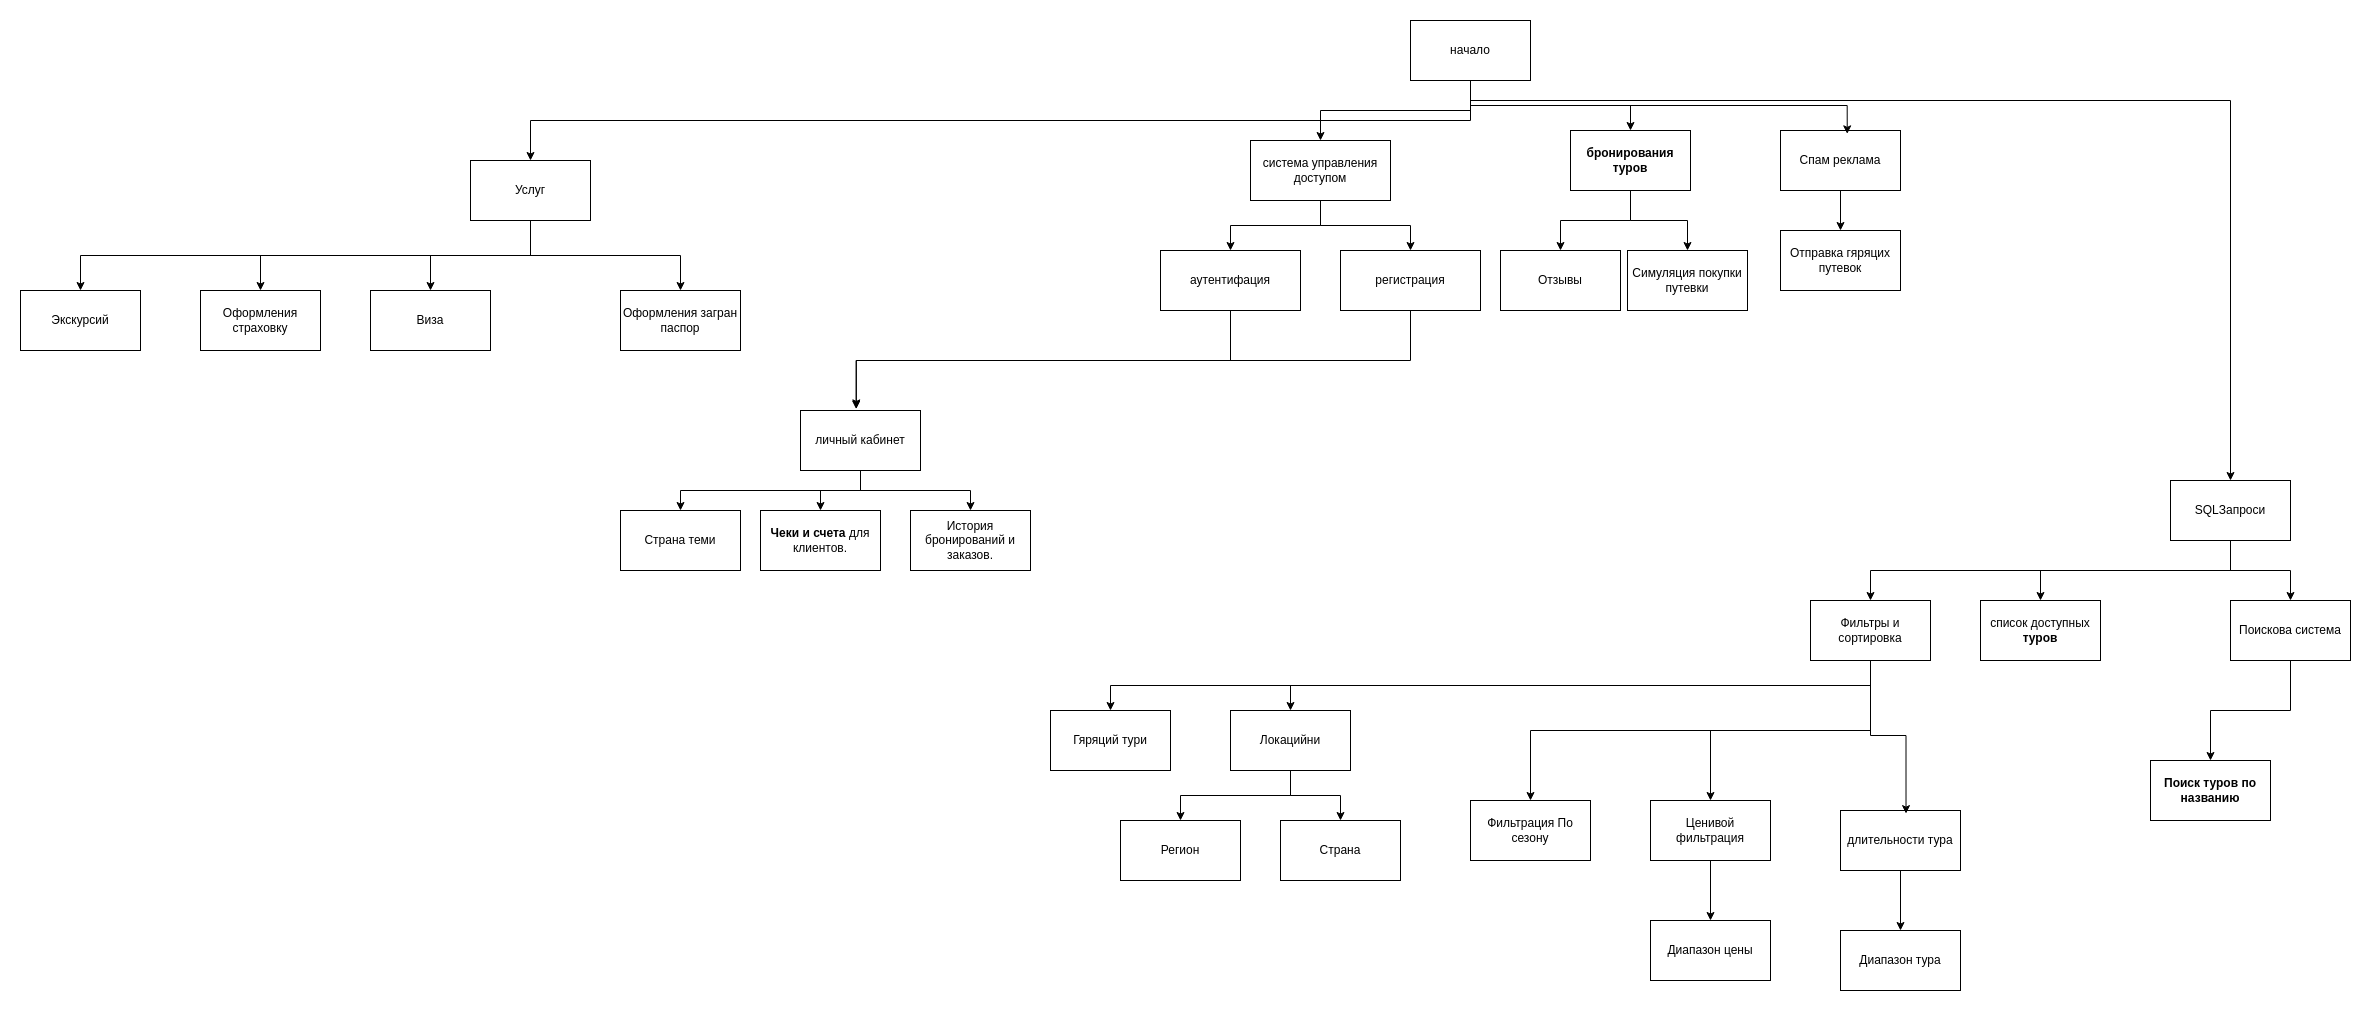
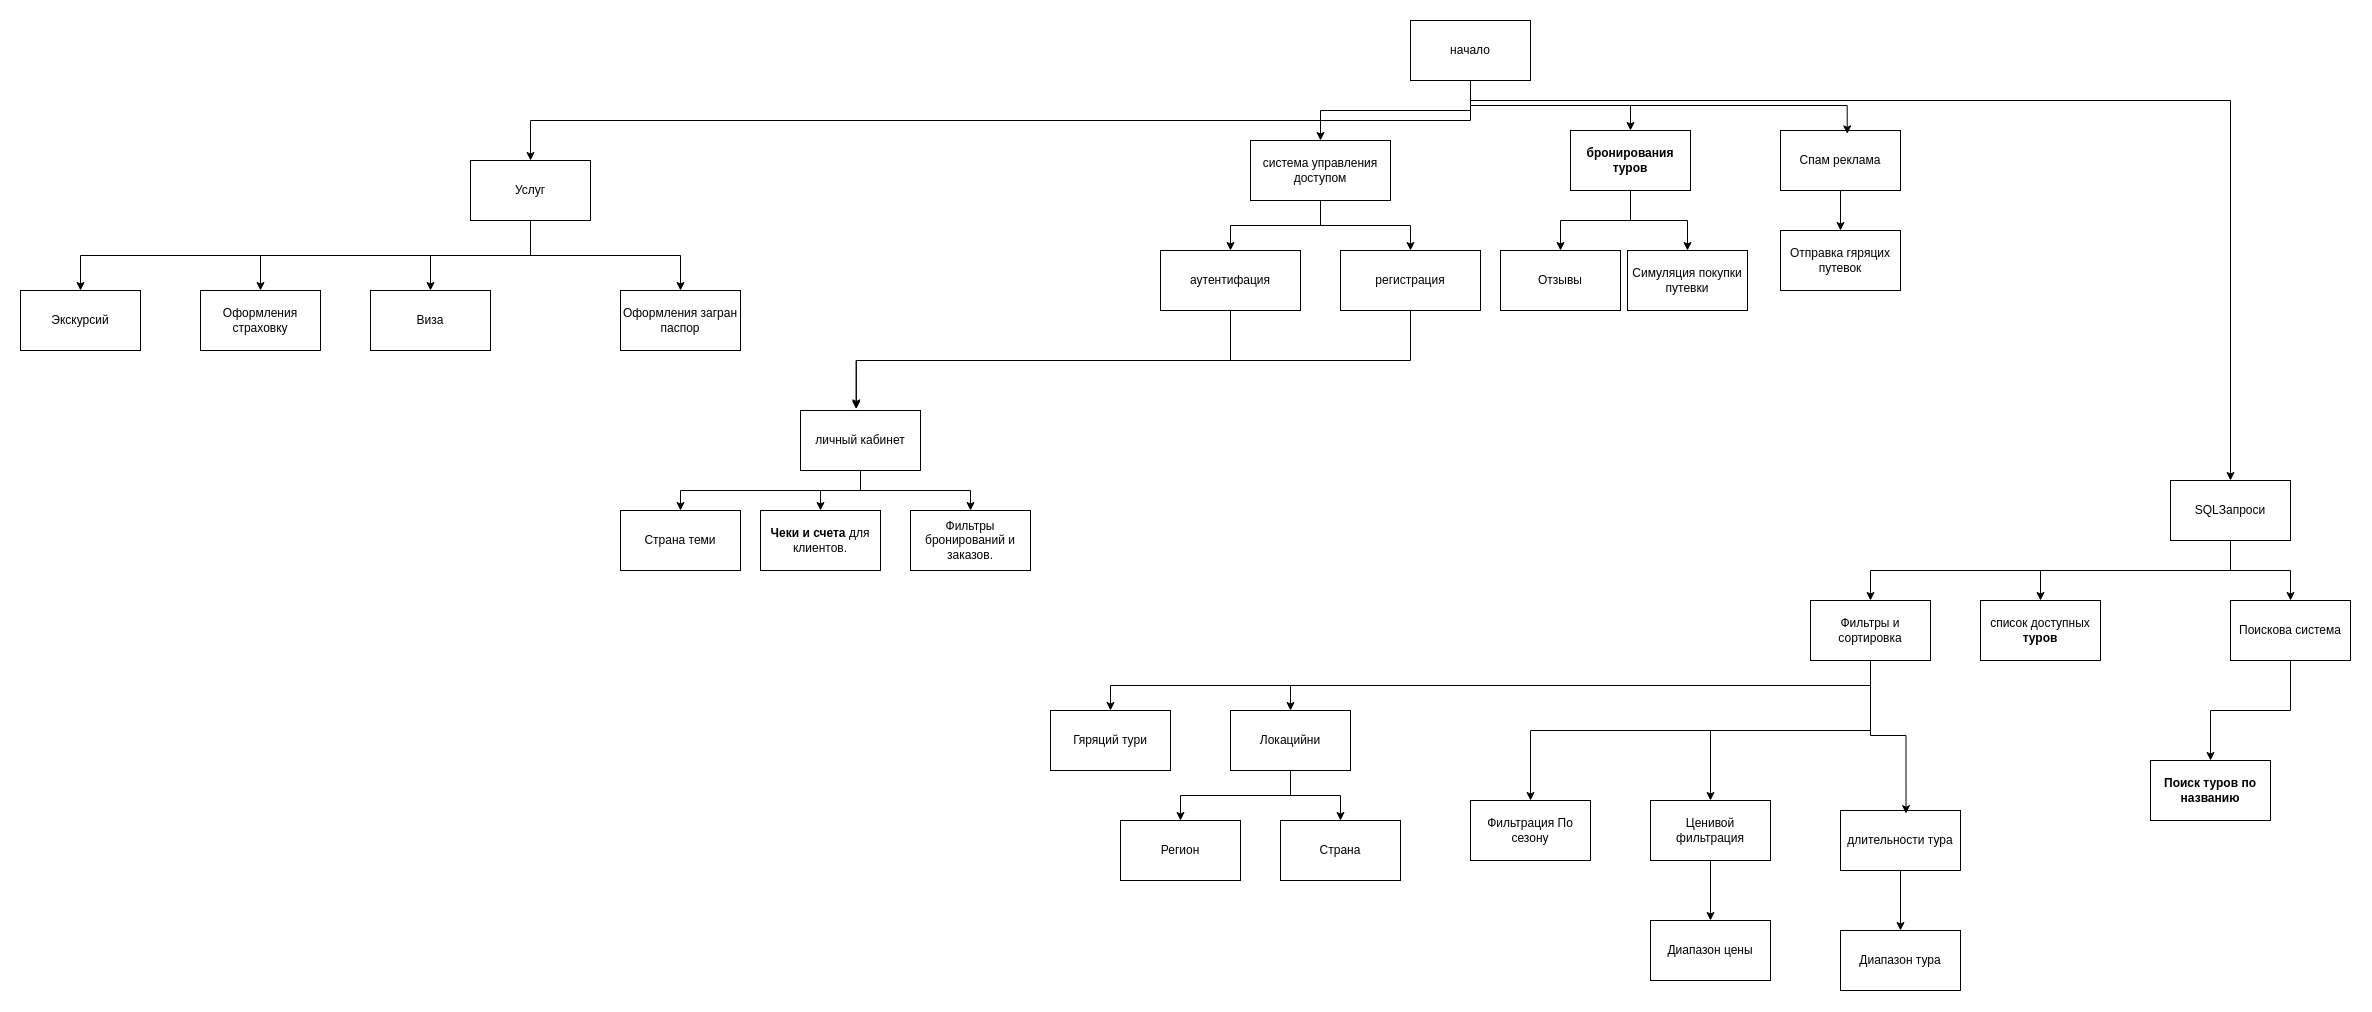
  <mxCell id="0" />
  <mxCell id="1" parent="0" />
  <mxCell id="2" style="edgeStyle=orthogonalEdgeStyle;rounded=0;orthogonalLoop=1;jettySize=auto;html=1;exitX=0.5;exitY=1;exitDx=0;exitDy=0;entryX=0.5;entryY=0;entryDx=0;entryDy=0;" parent="1" source="4" target="5" edge="1"><mxGeometry relative="1" as="geometry" /></mxCell>
  <mxCell id="3" style="edgeStyle=orthogonalEdgeStyle;rounded=0;orthogonalLoop=1;jettySize=auto;html=1;exitX=0.5;exitY=1;exitDx=0;exitDy=0;entryX=0.5;entryY=0;entryDx=0;entryDy=0;" parent="1" source="4" target="6" edge="1"><mxGeometry relative="1" as="geometry" /></mxCell>
  <mxCell id="4" value="система управления доступом" style="rounded=0;whiteSpace=wrap;html=1;" parent="1" vertex="1"><mxGeometry x="1250" y="140" width="140" height="60" as="geometry" /></mxCell>
  <mxCell id="5" value="аутентифация" style="rounded=0;whiteSpace=wrap;html=1;" parent="1" vertex="1"><mxGeometry x="1160" y="250" width="140" height="60" as="geometry" /></mxCell>
  <mxCell id="6" value="регистрация" style="rounded=0;whiteSpace=wrap;html=1;" parent="1" vertex="1"><mxGeometry x="1340" y="250" width="140" height="60" as="geometry" /></mxCell>
  <mxCell id="7" style="edgeStyle=orthogonalEdgeStyle;rounded=0;orthogonalLoop=1;jettySize=auto;html=1;exitX=0.5;exitY=1;exitDx=0;exitDy=0;" parent="1" source="10" target="40" edge="1"><mxGeometry relative="1" as="geometry" /></mxCell>
  <mxCell id="8" style="edgeStyle=orthogonalEdgeStyle;rounded=0;orthogonalLoop=1;jettySize=auto;html=1;exitX=0.5;exitY=1;exitDx=0;exitDy=0;entryX=0.5;entryY=0;entryDx=0;entryDy=0;" parent="1" source="10" target="43" edge="1"><mxGeometry relative="1" as="geometry" /></mxCell>
  <mxCell id="9" style="edgeStyle=orthogonalEdgeStyle;rounded=0;orthogonalLoop=1;jettySize=auto;html=1;exitX=0.5;exitY=1;exitDx=0;exitDy=0;entryX=0.5;entryY=0;entryDx=0;entryDy=0;" parent="1" source="10" target="41" edge="1"><mxGeometry relative="1" as="geometry" /></mxCell>
  <mxCell id="10" value="личный кабинет" style="rounded=0;whiteSpace=wrap;html=1;" parent="1" vertex="1"><mxGeometry x="800" y="410" width="120" height="60" as="geometry" /></mxCell>
  <mxCell id="11" value="&lt;strong data-end=&quot;145&quot; data-start=&quot;130&quot;&gt;Поиск туров по названию&lt;/strong&gt;" style="rounded=0;whiteSpace=wrap;html=1;" parent="1" vertex="1"><mxGeometry x="2150" y="760" width="120" height="60" as="geometry" /></mxCell>
  <mxCell id="12" style="edgeStyle=orthogonalEdgeStyle;rounded=0;orthogonalLoop=1;jettySize=auto;html=1;exitX=0.5;exitY=1;exitDx=0;exitDy=0;entryX=0.5;entryY=0;entryDx=0;entryDy=0;" parent="1" source="15" target="20" edge="1"><mxGeometry relative="1" as="geometry" /></mxCell>
  <mxCell id="13" style="edgeStyle=orthogonalEdgeStyle;rounded=0;orthogonalLoop=1;jettySize=auto;html=1;exitX=0.5;exitY=1;exitDx=0;exitDy=0;entryX=0.5;entryY=0;entryDx=0;entryDy=0;" parent="1" source="15" target="22" edge="1"><mxGeometry relative="1" as="geometry" /></mxCell>
  <mxCell id="14" style="edgeStyle=orthogonalEdgeStyle;rounded=0;orthogonalLoop=1;jettySize=auto;html=1;exitX=0.5;exitY=1;exitDx=0;exitDy=0;entryX=0.5;entryY=0;entryDx=0;entryDy=0;" parent="1" source="15" target="44" edge="1"><mxGeometry relative="1" as="geometry" /></mxCell>
  <mxCell id="15" value="SQLЗапроси" style="rounded=0;whiteSpace=wrap;html=1;" parent="1" vertex="1"><mxGeometry x="2170" y="480" width="120" height="60" as="geometry" /></mxCell>
  <mxCell id="16" style="edgeStyle=orthogonalEdgeStyle;rounded=0;orthogonalLoop=1;jettySize=auto;html=1;exitX=0.5;exitY=1;exitDx=0;exitDy=0;entryX=0.5;entryY=0;entryDx=0;entryDy=0;" parent="1" source="20" target="29" edge="1"><mxGeometry relative="1" as="geometry" /></mxCell>
  <mxCell id="17" style="edgeStyle=orthogonalEdgeStyle;rounded=0;orthogonalLoop=1;jettySize=auto;html=1;exitX=0.5;exitY=1;exitDx=0;exitDy=0;entryX=0.5;entryY=0;entryDx=0;entryDy=0;" parent="1" source="20" target="31" edge="1"><mxGeometry relative="1" as="geometry" /></mxCell>
  <mxCell id="18" style="edgeStyle=orthogonalEdgeStyle;rounded=0;orthogonalLoop=1;jettySize=auto;html=1;exitX=0.5;exitY=1;exitDx=0;exitDy=0;entryX=0.5;entryY=0;entryDx=0;entryDy=0;" edge="1" parent="1" source="20" target="58"><mxGeometry relative="1" as="geometry" /></mxCell>
  <mxCell id="19" style="edgeStyle=orthogonalEdgeStyle;rounded=0;orthogonalLoop=1;jettySize=auto;html=1;exitX=0.5;exitY=1;exitDx=0;exitDy=0;entryX=0.5;entryY=0;entryDx=0;entryDy=0;" edge="1" parent="1" source="20" target="65"><mxGeometry relative="1" as="geometry"><Array as="points"><mxPoint x="1870" y="730" /><mxPoint x="1530" y="730" /></Array></mxGeometry></mxCell>
  <mxCell id="20" value="Фильтры и сортировка" style="rounded=0;whiteSpace=wrap;html=1;" parent="1" vertex="1"><mxGeometry x="1810" y="600" width="120" height="60" as="geometry" /></mxCell>
  <mxCell id="21" style="edgeStyle=orthogonalEdgeStyle;rounded=0;orthogonalLoop=1;jettySize=auto;html=1;exitX=0.5;exitY=1;exitDx=0;exitDy=0;entryX=0.5;entryY=0;entryDx=0;entryDy=0;" parent="1" source="22" target="11" edge="1"><mxGeometry relative="1" as="geometry" /></mxCell>
  <mxCell id="22" value="Поискова система" style="rounded=0;whiteSpace=wrap;html=1;" parent="1" vertex="1"><mxGeometry x="2230" y="600" width="120" height="60" as="geometry" /></mxCell>
  <mxCell id="23" style="edgeStyle=orthogonalEdgeStyle;rounded=0;orthogonalLoop=1;jettySize=auto;html=1;exitX=0.5;exitY=1;exitDx=0;exitDy=0;entryX=0.464;entryY=-0.022;entryDx=0;entryDy=0;entryPerimeter=0;" parent="1" source="5" target="10" edge="1"><mxGeometry relative="1" as="geometry" /></mxCell>
  <mxCell id="24" style="edgeStyle=orthogonalEdgeStyle;rounded=0;orthogonalLoop=1;jettySize=auto;html=1;exitX=0.5;exitY=1;exitDx=0;exitDy=0;entryX=0.465;entryY=-0.043;entryDx=0;entryDy=0;entryPerimeter=0;" parent="1" source="6" target="10" edge="1"><mxGeometry relative="1" as="geometry" /></mxCell>
  <mxCell id="25" value="&lt;span data-end=&quot;541&quot; data-start=&quot;531&quot;&gt;Регион&lt;/span&gt;" style="rounded=0;whiteSpace=wrap;html=1;" parent="1" vertex="1"><mxGeometry x="1120" y="820" width="120" height="60" as="geometry" /></mxCell>
  <mxCell id="26" value="&lt;span data-end=&quot;489&quot; data-start=&quot;479&quot;&gt;Страна&lt;/span&gt;" style="rounded=0;whiteSpace=wrap;html=1;" parent="1" vertex="1"><mxGeometry x="1280" y="820" width="120" height="60" as="geometry" /></mxCell>
  <mxCell id="27" style="edgeStyle=orthogonalEdgeStyle;rounded=0;orthogonalLoop=1;jettySize=auto;html=1;exitX=0.5;exitY=1;exitDx=0;exitDy=0;entryX=0.5;entryY=0;entryDx=0;entryDy=0;" parent="1" source="29" target="25" edge="1"><mxGeometry relative="1" as="geometry" /></mxCell>
  <mxCell id="28" style="edgeStyle=orthogonalEdgeStyle;rounded=0;orthogonalLoop=1;jettySize=auto;html=1;exitX=0.5;exitY=1;exitDx=0;exitDy=0;" parent="1" source="29" target="26" edge="1"><mxGeometry relative="1" as="geometry" /></mxCell>
  <mxCell id="29" value="Локацийни" style="rounded=0;whiteSpace=wrap;html=1;" parent="1" vertex="1"><mxGeometry x="1230" y="710" width="120" height="60" as="geometry" /></mxCell>
  <mxCell id="30" style="edgeStyle=orthogonalEdgeStyle;rounded=0;orthogonalLoop=1;jettySize=auto;html=1;exitX=0.5;exitY=1;exitDx=0;exitDy=0;entryX=0.5;entryY=0;entryDx=0;entryDy=0;" parent="1" source="31" target="32" edge="1"><mxGeometry relative="1" as="geometry" /></mxCell>
  <mxCell id="31" value="Ценивой фильтрация" style="rounded=0;whiteSpace=wrap;html=1;" parent="1" vertex="1"><mxGeometry x="1650" y="800" width="120" height="60" as="geometry" /></mxCell>
  <mxCell id="32" value="Диапазон цены" style="rounded=0;whiteSpace=wrap;html=1;" parent="1" vertex="1"><mxGeometry x="1650" y="920" width="120" height="60" as="geometry" /></mxCell>
  <mxCell id="33" style="edgeStyle=orthogonalEdgeStyle;rounded=0;orthogonalLoop=1;jettySize=auto;html=1;exitX=0.5;exitY=1;exitDx=0;exitDy=0;entryX=0.5;entryY=0;entryDx=0;entryDy=0;" parent="1" source="34" target="35" edge="1"><mxGeometry relative="1" as="geometry" /></mxCell>
  <mxCell id="34" value="длительности тура" style="rounded=0;whiteSpace=wrap;html=1;" parent="1" vertex="1"><mxGeometry x="1840" y="810" width="120" height="60" as="geometry" /></mxCell>
  <mxCell id="35" value="Диапазон тура" style="rounded=0;whiteSpace=wrap;html=1;" parent="1" vertex="1"><mxGeometry x="1840" y="930" width="120" height="60" as="geometry" /></mxCell>
  <mxCell id="36" style="edgeStyle=orthogonalEdgeStyle;rounded=0;orthogonalLoop=1;jettySize=auto;html=1;exitX=0.5;exitY=1;exitDx=0;exitDy=0;entryX=0.546;entryY=0.052;entryDx=0;entryDy=0;entryPerimeter=0;" parent="1" source="20" target="34" edge="1"><mxGeometry relative="1" as="geometry" /></mxCell>
  <mxCell id="37" style="edgeStyle=orthogonalEdgeStyle;rounded=0;orthogonalLoop=1;jettySize=auto;html=1;exitX=0.5;exitY=1;exitDx=0;exitDy=0;" parent="1" source="39" target="42" edge="1"><mxGeometry relative="1" as="geometry" /></mxCell>
  <mxCell id="38" style="edgeStyle=orthogonalEdgeStyle;rounded=0;orthogonalLoop=1;jettySize=auto;html=1;exitX=0.5;exitY=1;exitDx=0;exitDy=0;" edge="1" parent="1" source="39" target="64"><mxGeometry relative="1" as="geometry" /></mxCell>
  <mxCell id="39" value="&lt;strong data-end=&quot;406&quot; data-start=&quot;384&quot;&gt;бронирования туров&lt;/strong&gt;" style="rounded=0;whiteSpace=wrap;html=1;" parent="1" vertex="1"><mxGeometry x="1570" y="130" width="120" height="60" as="geometry" /></mxCell>
- <mxCell id="40" value="История бронирований и заказов." style="rounded=0;whiteSpace=wrap;html=1;" parent="1" vertex="1"><mxGeometry x="910" y="510" width="120" height="60" as="geometry" /></mxCell>
+ <mxCell id="40" value="Фильтры бронирований и заказов." style="rounded=0;whiteSpace=wrap;html=1;" parent="1" vertex="1"><mxGeometry x="910" y="510" width="120" height="60" as="geometry" /></mxCell>
  <mxCell id="41" value="Страна теми" style="rounded=0;whiteSpace=wrap;html=1;" parent="1" vertex="1"><mxGeometry x="620" y="510" width="120" height="60" as="geometry" /></mxCell>
  <mxCell id="42" value="Отзывы" style="rounded=0;whiteSpace=wrap;html=1;" parent="1" vertex="1"><mxGeometry x="1500" y="250" width="120" height="60" as="geometry" /></mxCell>
  <mxCell id="43" value="&lt;strong data-end=&quot;1115&quot; data-start=&quot;1099&quot;&gt;Чеки и счета&lt;/strong&gt; для клиентов." style="rounded=0;whiteSpace=wrap;html=1;" parent="1" vertex="1"><mxGeometry x="760" y="510" width="120" height="60" as="geometry" /></mxCell>
  <mxCell id="44" value="список доступных &lt;strong data-end=&quot;784&quot; data-start=&quot;775&quot;&gt;туров&lt;/strong&gt;" style="rounded=0;whiteSpace=wrap;html=1;" parent="1" vertex="1"><mxGeometry x="1980" y="600" width="120" height="60" as="geometry" /></mxCell>
  <mxCell id="45" style="edgeStyle=orthogonalEdgeStyle;rounded=0;orthogonalLoop=1;jettySize=auto;html=1;exitX=0.5;exitY=1;exitDx=0;exitDy=0;entryX=0.5;entryY=0;entryDx=0;entryDy=0;" parent="1" source="49" target="4" edge="1"><mxGeometry relative="1" as="geometry" /></mxCell>
  <mxCell id="46" style="edgeStyle=orthogonalEdgeStyle;rounded=0;orthogonalLoop=1;jettySize=auto;html=1;exitX=0.5;exitY=1;exitDx=0;exitDy=0;" parent="1" source="49" target="39" edge="1"><mxGeometry relative="1" as="geometry" /></mxCell>
  <mxCell id="47" style="edgeStyle=orthogonalEdgeStyle;rounded=0;orthogonalLoop=1;jettySize=auto;html=1;exitX=0.5;exitY=1;exitDx=0;exitDy=0;entryX=0.5;entryY=0;entryDx=0;entryDy=0;" parent="1" source="49" target="15" edge="1"><mxGeometry relative="1" as="geometry"><Array as="points"><mxPoint x="1470" y="100" /><mxPoint x="2230" y="100" /></Array></mxGeometry></mxCell>
  <mxCell id="48" style="edgeStyle=orthogonalEdgeStyle;rounded=0;orthogonalLoop=1;jettySize=auto;html=1;exitX=0.5;exitY=1;exitDx=0;exitDy=0;entryX=0.5;entryY=0;entryDx=0;entryDy=0;" edge="1" parent="1" source="49" target="54"><mxGeometry relative="1" as="geometry" /></mxCell>
  <mxCell id="49" value="начало" style="rounded=0;whiteSpace=wrap;html=1;" parent="1" vertex="1"><mxGeometry x="1410" y="20" width="120" height="60" as="geometry" /></mxCell>
  <mxCell id="50" style="edgeStyle=orthogonalEdgeStyle;rounded=0;orthogonalLoop=1;jettySize=auto;html=1;exitX=0.5;exitY=1;exitDx=0;exitDy=0;entryX=0.5;entryY=0;entryDx=0;entryDy=0;" edge="1" parent="1" source="54" target="59"><mxGeometry relative="1" as="geometry" /></mxCell>
  <mxCell id="51" style="edgeStyle=orthogonalEdgeStyle;rounded=0;orthogonalLoop=1;jettySize=auto;html=1;exitX=0.5;exitY=1;exitDx=0;exitDy=0;entryX=0.5;entryY=0;entryDx=0;entryDy=0;" edge="1" parent="1" source="54" target="55"><mxGeometry relative="1" as="geometry" /></mxCell>
  <mxCell id="52" style="edgeStyle=orthogonalEdgeStyle;rounded=0;orthogonalLoop=1;jettySize=auto;html=1;exitX=0.5;exitY=1;exitDx=0;exitDy=0;" edge="1" parent="1" source="54" target="60"><mxGeometry relative="1" as="geometry" /></mxCell>
  <mxCell id="53" style="edgeStyle=orthogonalEdgeStyle;rounded=0;orthogonalLoop=1;jettySize=auto;html=1;exitX=0.5;exitY=1;exitDx=0;exitDy=0;" edge="1" parent="1" source="54" target="61"><mxGeometry relative="1" as="geometry" /></mxCell>
  <mxCell id="54" value="Услуг" style="rounded=0;whiteSpace=wrap;html=1;" vertex="1" parent="1"><mxGeometry x="470" y="160" width="120" height="60" as="geometry" /></mxCell>
  <mxCell id="55" value="Оформления загран паспор" style="rounded=0;whiteSpace=wrap;html=1;" vertex="1" parent="1"><mxGeometry x="620" y="290" width="120" height="60" as="geometry" /></mxCell>
  <mxCell id="56" style="edgeStyle=orthogonalEdgeStyle;rounded=0;orthogonalLoop=1;jettySize=auto;html=1;exitX=0.5;exitY=1;exitDx=0;exitDy=0;entryX=0.5;entryY=0;entryDx=0;entryDy=0;" edge="1" parent="1" source="57" target="62"><mxGeometry relative="1" as="geometry" /></mxCell>
  <mxCell id="57" value="Спам реклама" style="rounded=0;whiteSpace=wrap;html=1;" vertex="1" parent="1"><mxGeometry x="1780" y="130" width="120" height="60" as="geometry" /></mxCell>
  <mxCell id="58" value="Гяряций тури" style="rounded=0;whiteSpace=wrap;html=1;" vertex="1" parent="1"><mxGeometry x="1050" y="710" width="120" height="60" as="geometry" /></mxCell>
  <mxCell id="59" value="Виза" style="rounded=0;whiteSpace=wrap;html=1;" vertex="1" parent="1"><mxGeometry x="370" y="290" width="120" height="60" as="geometry" /></mxCell>
  <mxCell id="60" value="Оформления страховку" style="rounded=0;whiteSpace=wrap;html=1;" vertex="1" parent="1"><mxGeometry x="200" y="290" width="120" height="60" as="geometry" /></mxCell>
  <mxCell id="61" value="Экскурсий" style="rounded=0;whiteSpace=wrap;html=1;" vertex="1" parent="1"><mxGeometry x="20" y="290" width="120" height="60" as="geometry" /></mxCell>
  <mxCell id="62" value="Отправка гяряцих путевок" style="rounded=0;whiteSpace=wrap;html=1;" vertex="1" parent="1"><mxGeometry x="1780" y="230" width="120" height="60" as="geometry" /></mxCell>
  <mxCell id="63" style="edgeStyle=orthogonalEdgeStyle;rounded=0;orthogonalLoop=1;jettySize=auto;html=1;exitX=0.5;exitY=1;exitDx=0;exitDy=0;entryX=0.556;entryY=0.056;entryDx=0;entryDy=0;entryPerimeter=0;" edge="1" parent="1" source="49" target="57"><mxGeometry relative="1" as="geometry" /></mxCell>
  <mxCell id="64" value="Симуляция покупки путевки" style="rounded=0;whiteSpace=wrap;html=1;" vertex="1" parent="1"><mxGeometry x="1627" y="250" width="120" height="60" as="geometry" /></mxCell>
  <mxCell id="65" value="Фильтрация По сезону" style="rounded=0;whiteSpace=wrap;html=1;" vertex="1" parent="1"><mxGeometry x="1470" y="800" width="120" height="60" as="geometry" /></mxCell>
